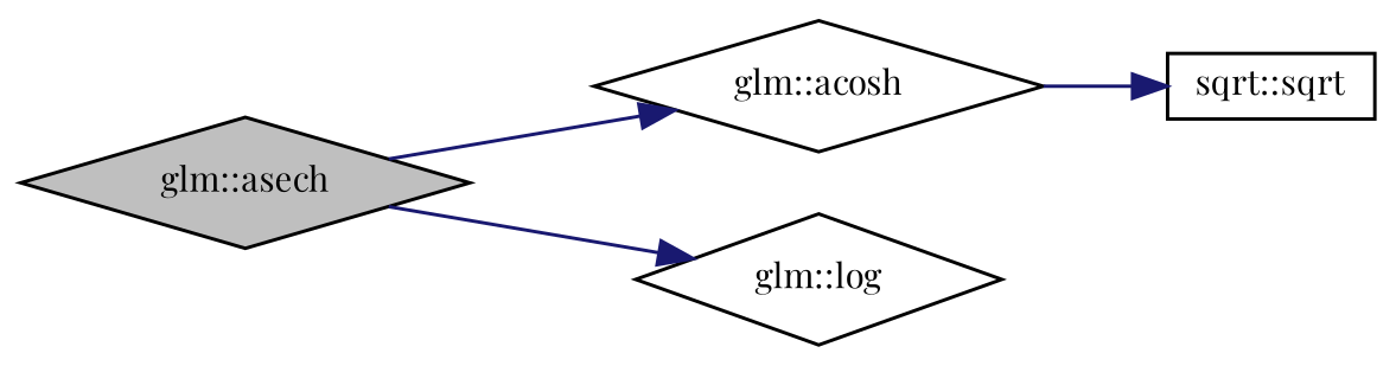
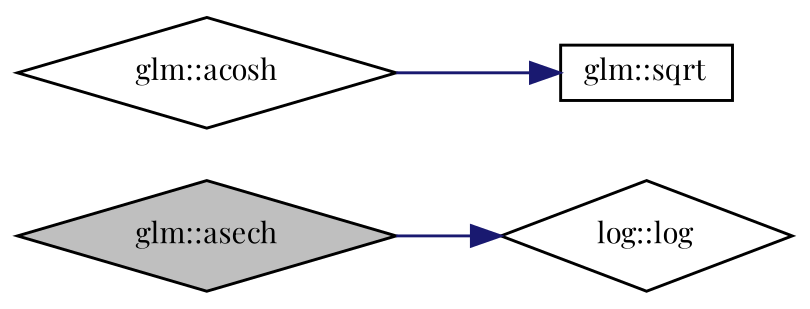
  digraph {
    fontname="Playfair Display"
    rankdir=LR
    node [color=black fillcolor=white fontname="Playfair Display" fontsize=10 shape=diamond style=filled]
    edge [color=midnightblue fontname="Playfair Display" fontsize=10 labelfontname=Helvetica labelfontsize=10 style=solid]
    n1 [fillcolor=grey75 fontcolor=black height=0.2 label="glm::asech" width=0.4]
    n2 [height=0.2 label="glm::acosh" width=0.4]
-   n3 [height=0.2 label="glm::log" width=0.4]
-   n4 [height=0.2 label="sqrt::sqrt" shape=box width=0.4]
-   n1 -> n2
+   n3 [height=0.2 label="log::log" width=0.4]
+   n4 [height=0.2 label="glm::sqrt" shape=box width=0.4]
    n1 -> n3
    n2 -> n4
  }
